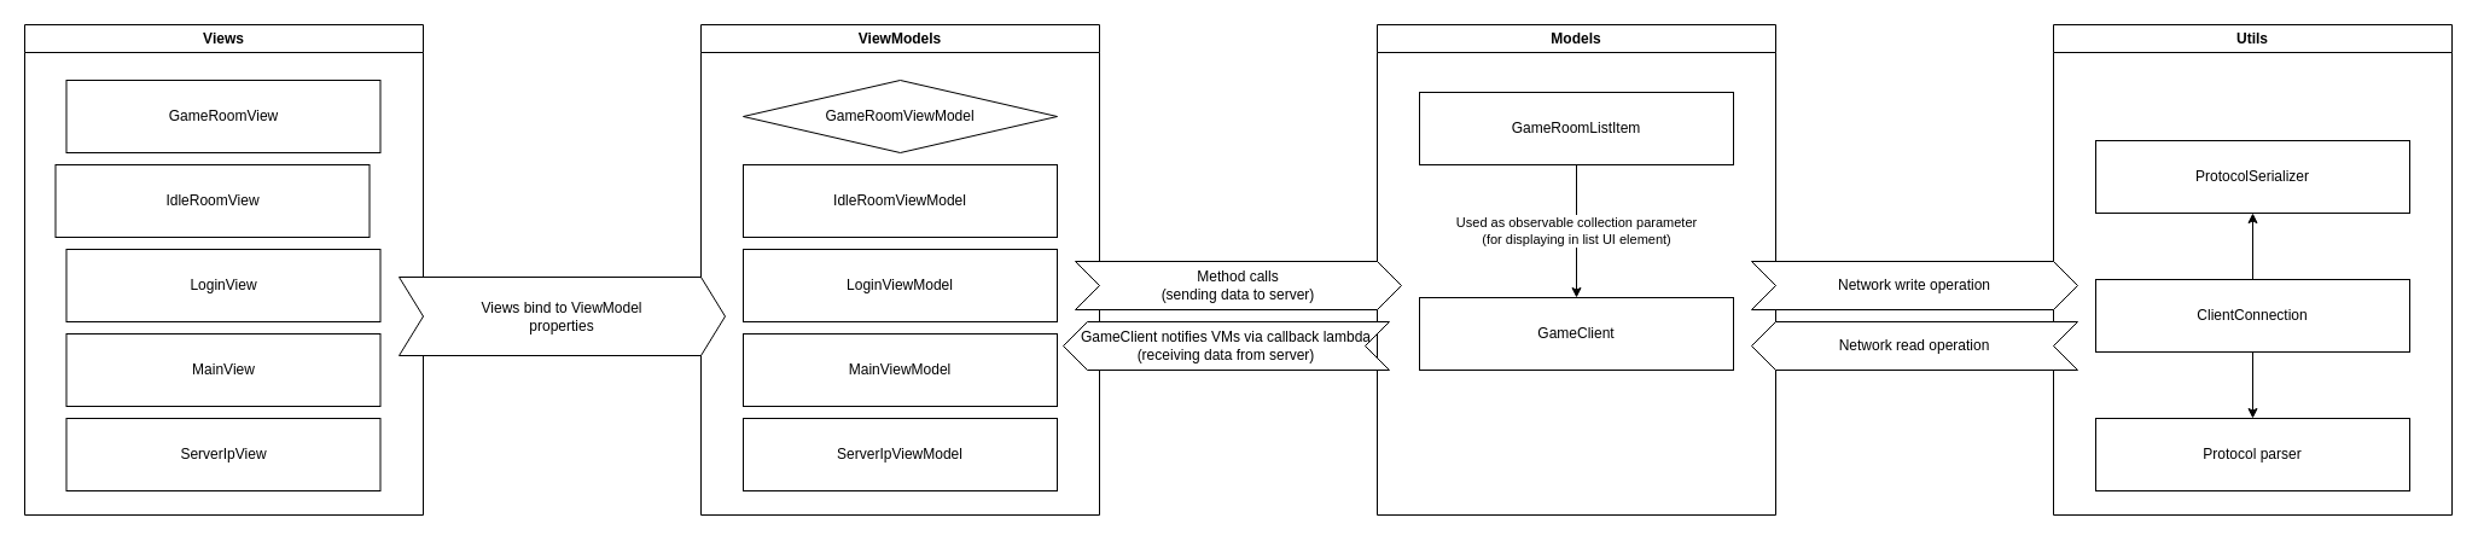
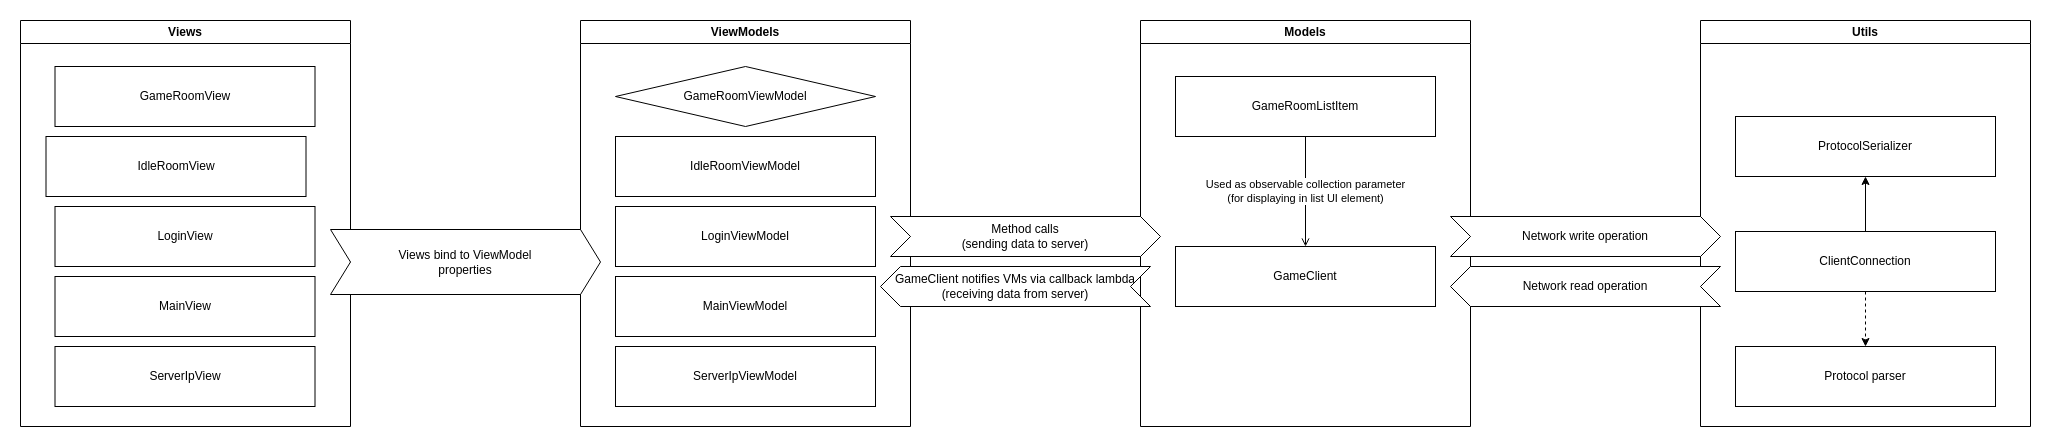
  <mxCell id="0" />
  <mxCell id="1" parent="0" />
  <mxCell id="2" value="Views" style="swimlane;whiteSpace=wrap;html=1;startSize=23;" parent="1" vertex="1"><mxGeometry x="20" y="20" width="330" height="406" as="geometry" /></mxCell>
  <mxCell id="3" value="GameRoomView" style="rounded=0;whiteSpace=wrap;html=1;" vertex="1" parent="2"><mxGeometry x="34.5" y="46" width="260" height="60" as="geometry" /></mxCell>
  <mxCell id="4" value="IdleRoomView" style="rounded=0;whiteSpace=wrap;html=1;" vertex="1" parent="2"><mxGeometry x="25.5" y="116" width="260" height="60" as="geometry" /></mxCell>
  <mxCell id="5" value="LoginView" style="rounded=0;whiteSpace=wrap;html=1;" vertex="1" parent="2"><mxGeometry x="34.5" y="186" width="260" height="60" as="geometry" /></mxCell>
  <mxCell id="6" value="MainView" style="rounded=0;whiteSpace=wrap;html=1;" vertex="1" parent="2"><mxGeometry x="34.5" y="256" width="260" height="60" as="geometry" /></mxCell>
  <mxCell id="7" value="ServerIpView" style="rounded=0;whiteSpace=wrap;html=1;" vertex="1" parent="2"><mxGeometry x="34.5" y="326" width="260" height="60" as="geometry" /></mxCell>
  <mxCell id="8" value="ViewModels" style="swimlane;whiteSpace=wrap;html=1;startSize=23;" parent="1" vertex="1"><mxGeometry x="580" y="20" width="330" height="406" as="geometry" /></mxCell>
  <mxCell id="9" value="GameRoomViewModel" style="rhombus;whiteSpace=wrap;html=1;" parent="8" vertex="1"><mxGeometry x="35" y="46" width="260" height="60" as="geometry" /></mxCell>
  <mxCell id="10" value="IdleRoomViewModel" style="rounded=0;whiteSpace=wrap;html=1;" parent="8" vertex="1"><mxGeometry x="35" y="116" width="260" height="60" as="geometry" /></mxCell>
  <mxCell id="11" value="LoginViewModel" style="rounded=0;whiteSpace=wrap;html=1;" parent="8" vertex="1"><mxGeometry x="35" y="186" width="260" height="60" as="geometry" /></mxCell>
  <mxCell id="12" value="MainViewModel" style="rounded=0;whiteSpace=wrap;html=1;" parent="8" vertex="1"><mxGeometry x="35" y="256" width="260" height="60" as="geometry" /></mxCell>
  <mxCell id="13" value="ServerIpViewModel" style="rounded=0;whiteSpace=wrap;html=1;" parent="8" vertex="1"><mxGeometry x="35" y="326" width="260" height="60" as="geometry" /></mxCell>
  <mxCell id="14" value="Models" style="swimlane;whiteSpace=wrap;html=1;startSize=23;" parent="1" vertex="1"><mxGeometry x="1140" y="20" width="330" height="406" as="geometry" /></mxCell>
  <mxCell id="15" value="GameClient" style="rounded=0;whiteSpace=wrap;html=1;" parent="14" vertex="1"><mxGeometry x="35" y="226" width="260" height="60" as="geometry" /></mxCell>
- <mxCell id="16" value="Used as observable collection parameter&lt;br&gt;(for displaying in list UI element)" style="edgeStyle=orthogonalEdgeStyle;rounded=0;orthogonalLoop=1;jettySize=auto;html=1;entryX=0.5;entryY=0;entryDx=0;entryDy=0;" parent="14" source="17" target="15" edge="1"><mxGeometry relative="1" as="geometry" /></mxCell>
+ <mxCell id="16" value="Used as observable collection parameter&lt;br&gt;(for displaying in list UI element)" style="edgeStyle=orthogonalEdgeStyle;rounded=0;orthogonalLoop=1;jettySize=auto;html=1;entryX=0.5;entryY=0;entryDx=0;entryDy=0;endArrow=open;" parent="14" source="17" target="15" edge="1"><mxGeometry relative="1" as="geometry" /></mxCell>
  <mxCell id="17" value="GameRoomListItem" style="rounded=0;whiteSpace=wrap;html=1;" parent="14" vertex="1"><mxGeometry x="35" y="56" width="260" height="60" as="geometry" /></mxCell>
  <mxCell id="18" value="Utils" style="swimlane;whiteSpace=wrap;html=1;startSize=23;" parent="1" vertex="1"><mxGeometry x="1700" y="20" width="330" height="406" as="geometry" /></mxCell>
- <mxCell id="19" style="edgeStyle=orthogonalEdgeStyle;rounded=0;orthogonalLoop=1;jettySize=auto;html=1;" parent="18" source="21" target="23" edge="1"><mxGeometry relative="1" as="geometry" /></mxCell>
+ <mxCell id="19" style="edgeStyle=orthogonalEdgeStyle;rounded=0;orthogonalLoop=1;jettySize=auto;html=1;dashed=1;" parent="18" source="21" target="23" edge="1"><mxGeometry relative="1" as="geometry" /></mxCell>
  <mxCell id="20" style="edgeStyle=orthogonalEdgeStyle;rounded=0;orthogonalLoop=1;jettySize=auto;html=1;" parent="18" source="21" target="22" edge="1"><mxGeometry relative="1" as="geometry" /></mxCell>
  <mxCell id="21" value="ClientConnection" style="rounded=0;whiteSpace=wrap;html=1;" parent="18" vertex="1"><mxGeometry x="35" y="211" width="260" height="60" as="geometry" /></mxCell>
  <mxCell id="22" value="ProtocolSerializer" style="rounded=0;whiteSpace=wrap;html=1;" parent="18" vertex="1"><mxGeometry x="35" y="96" width="260" height="60" as="geometry" /></mxCell>
  <mxCell id="23" value="Protocol parser" style="rounded=0;whiteSpace=wrap;html=1;" parent="18" vertex="1"><mxGeometry x="35" y="326" width="260" height="60" as="geometry" /></mxCell>
  <mxCell id="24" value="Network write operation" style="shape=step;perimeter=stepPerimeter;fixedSize=1;points=[];whiteSpace=wrap;html=1;" vertex="1" parent="1"><mxGeometry x="1450" y="216" width="270" height="40" as="geometry" /></mxCell>
  <mxCell id="25" value="Network read operation" style="shape=step;perimeter=stepPerimeter;fixedSize=1;points=[];whiteSpace=wrap;html=1;flipH=1;" vertex="1" parent="1"><mxGeometry x="1450" y="266" width="270" height="40" as="geometry" /></mxCell>
  <mxCell id="26" value="Method calls &lt;br&gt;(sending data to server)" style="shape=step;perimeter=stepPerimeter;fixedSize=1;points=[];whiteSpace=wrap;html=1;" vertex="1" parent="1"><mxGeometry x="890" y="216" width="270" height="40" as="geometry" /></mxCell>
  <mxCell id="27" value="GameClient notifies VMs via callback lambda&lt;br&gt;(receiving data from server)" style="shape=step;perimeter=stepPerimeter;fixedSize=1;points=[];whiteSpace=wrap;html=1;flipH=1;" vertex="1" parent="1"><mxGeometry x="880" y="266" width="270" height="40" as="geometry" /></mxCell>
  <mxCell id="28" value="Views bind to ViewModel&lt;br&gt;properties" style="shape=step;perimeter=stepPerimeter;fixedSize=1;points=[];whiteSpace=wrap;html=1;" vertex="1" parent="1"><mxGeometry x="330" y="229" width="270" height="65" as="geometry" /></mxCell>
